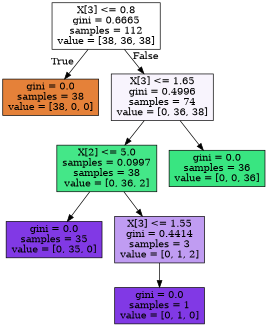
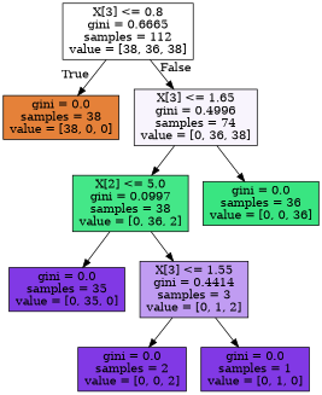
  digraph {
    node [color=black fillcolor="#8139e5ff" shape=box style=filled]
    n1 [fillcolor="#e5813900" label="X[3] <= 0.8\ngini = 0.6665\nsamples = 112\nvalue = [38, 36, 38]"]
    n2 [fillcolor="#e58139ff" label="gini = 0.0\nsamples = 38\nvalue = [38, 0, 0]"]
    n3 [fillcolor="#8139e50d" label="X[3] <= 1.65\ngini = 0.4996\nsamples = 74\nvalue = [0, 36, 38]"]
-   n4 [fillcolor="#39e581f1" label="X[2] <= 5.0\nsamples = 0.0997\nsamples = 38\nvalue = [0, 36, 2]"]
+   n4 [fillcolor="#39e581f1" label="X[2] <= 5.0\ngini = 0.0997\nsamples = 38\nvalue = [0, 36, 2]"]
    n5 [fillcolor="#39e581ff" label="gini = 0.0\nsamples = 36\nvalue = [0, 0, 36]"]
    n6 [label="gini = 0.0\nsamples = 35\nvalue = [0, 35, 0]"]
    n7 [fillcolor="#8139e57f" label="X[3] <= 1.55\ngini = 0.4414\nsamples = 3\nvalue = [0, 1, 2]"]
+   n8 [label="gini = 0.0\nsamples = 2\nvalue = [0, 0, 2]"]
    n9 [label="gini = 0.0\nsamples = 1\nvalue = [0, 1, 0]"]
    n1 -> n2 [headlabel=True labelangle=45 labeldistance=2.5]
    n1 -> n3 [headlabel=False labelangle=-45 labeldistance=2.5]
    n3 -> n4
    n3 -> n5
    n4 -> n6
    n4 -> n7
+   n7 -> n8
    n7 -> n9
  }
